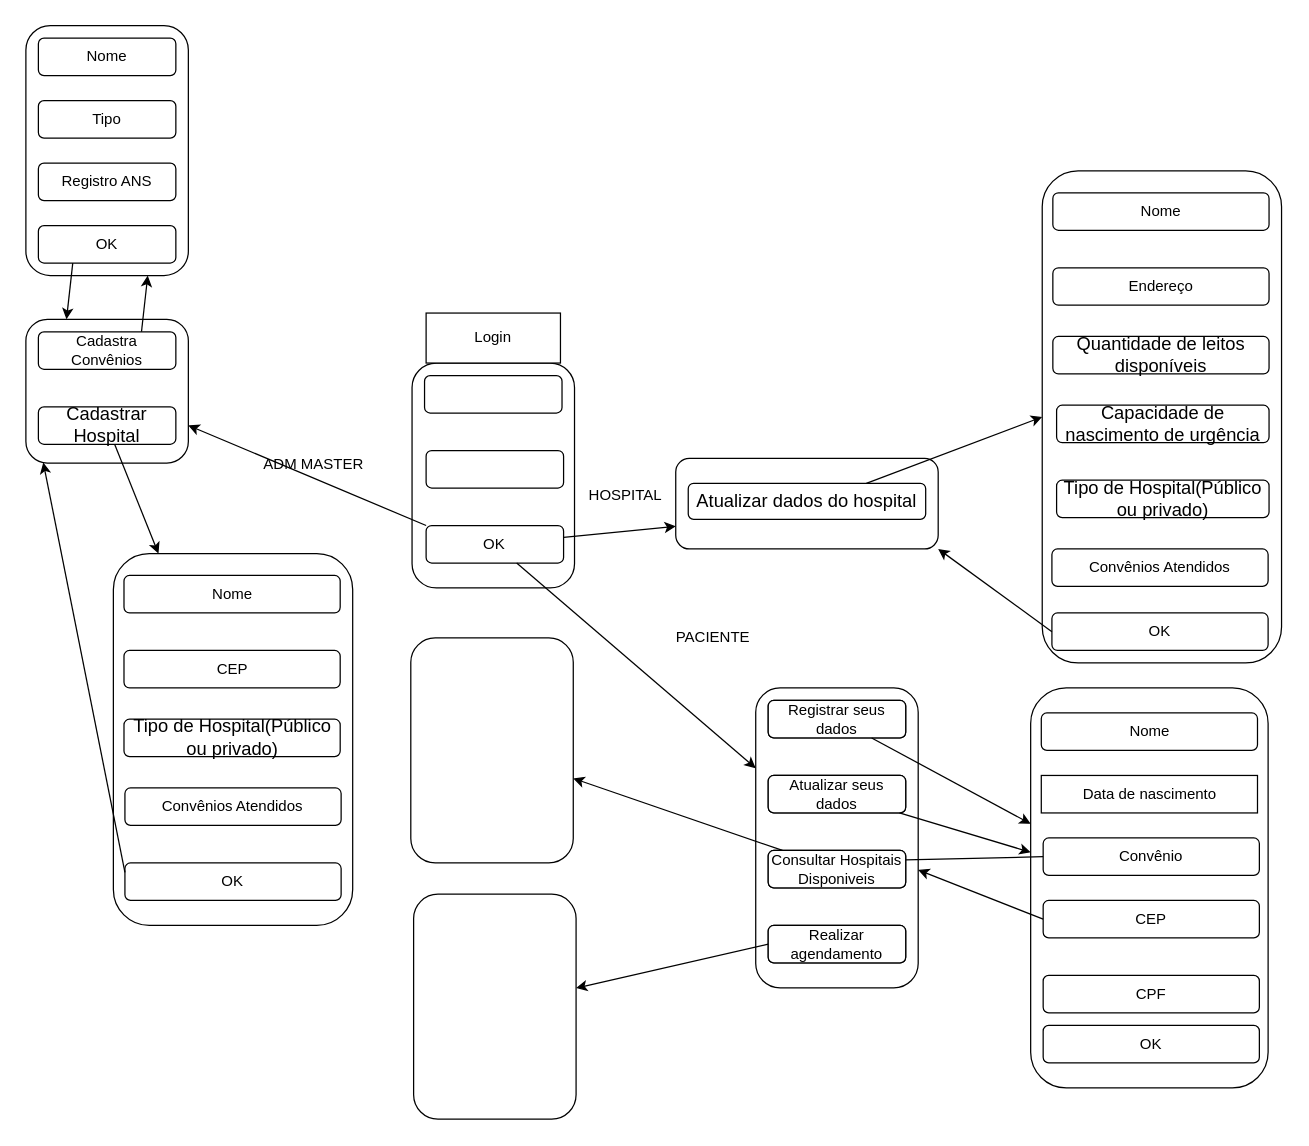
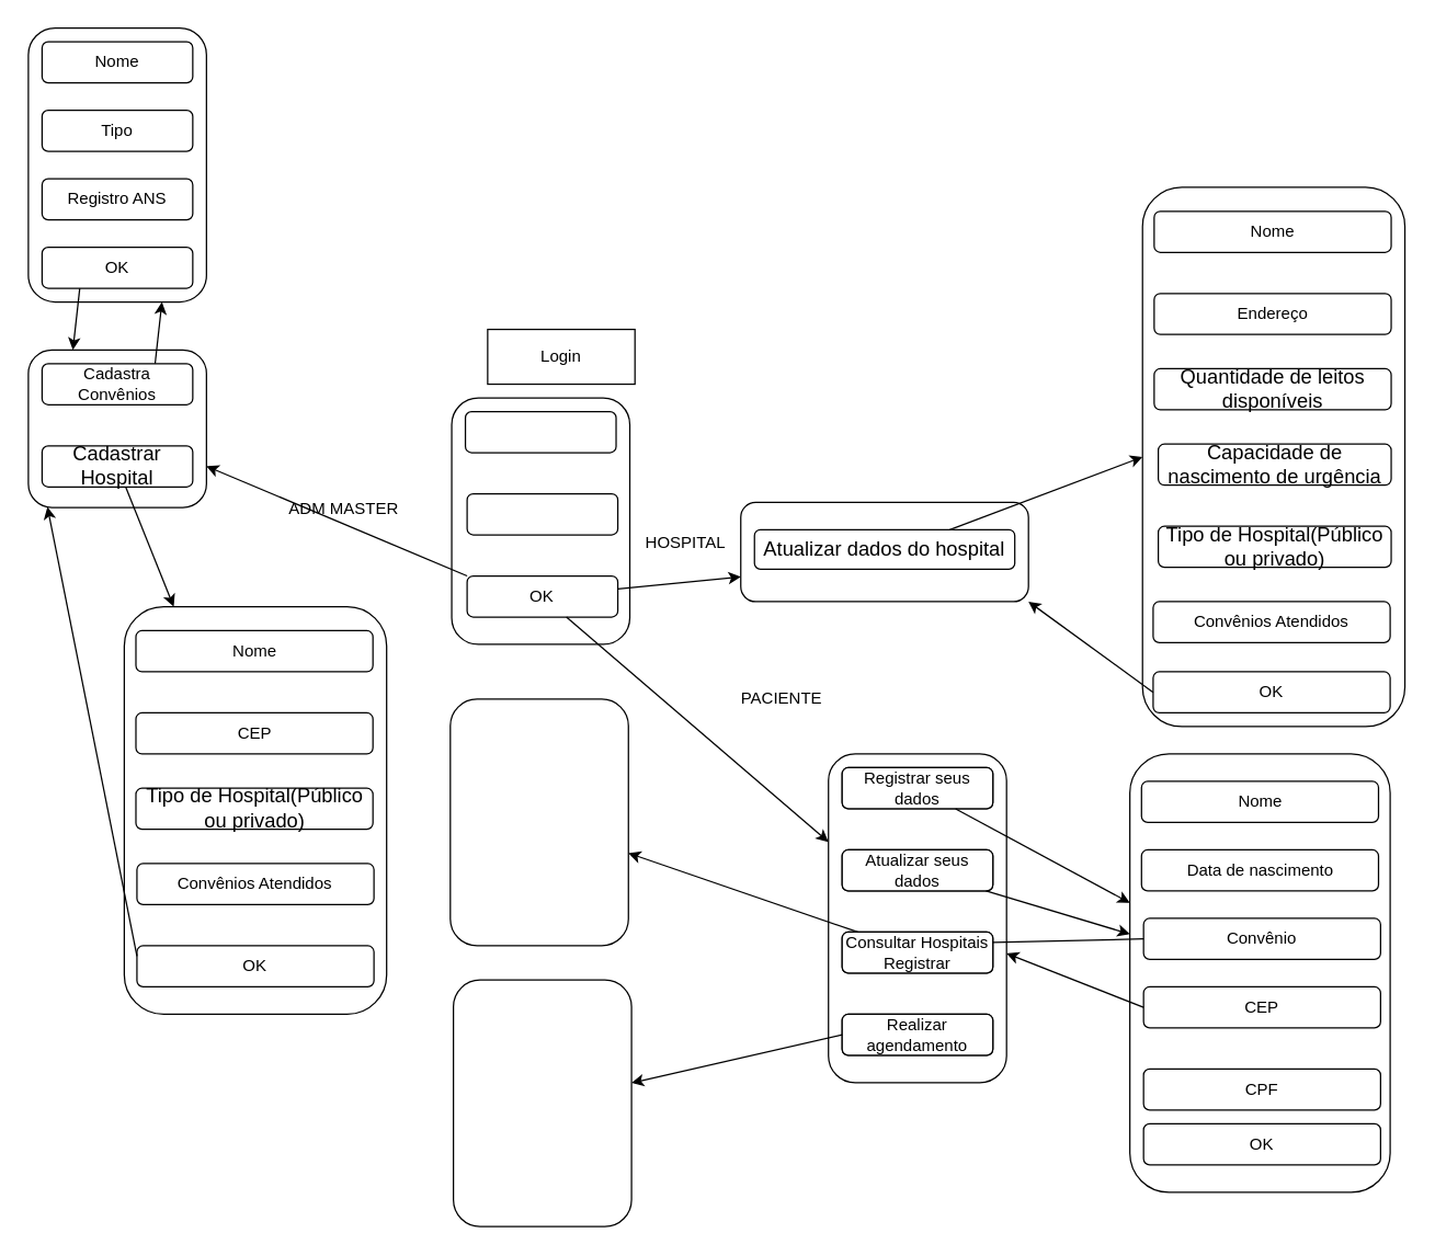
  <mxCell id="0" />
  <mxCell id="1" parent="0" />
  <mxCell id="2" value="" style="rounded=1;whiteSpace=wrap;html=1;" vertex="1" parent="1"><mxGeometry x="329" y="290" width="130" height="180" as="geometry" /></mxCell>
- <mxCell id="3" value="Login" style="rounded=0;whiteSpace=wrap;html=1;" vertex="1" parent="1"><mxGeometry x="340.25" y="250" width="107.5" height="40" as="geometry" /></mxCell>
+ <mxCell id="3" value="Login" style="rounded=0;whiteSpace=wrap;html=1;" vertex="1" parent="1"><mxGeometry x="355.25" y="240" width="107.5" height="40" as="geometry" /></mxCell>
  <mxCell id="4" value="" style="rounded=1;whiteSpace=wrap;html=1;" vertex="1" parent="1"><mxGeometry x="339" y="300" width="110" height="30" as="geometry" /></mxCell>
  <mxCell id="5" value="" style="rounded=1;whiteSpace=wrap;html=1;" vertex="1" parent="1"><mxGeometry x="340.25" y="360" width="110" height="30" as="geometry" /></mxCell>
  <mxCell id="6" value="OK" style="rounded=1;whiteSpace=wrap;html=1;" vertex="1" parent="1"><mxGeometry x="340.25" y="420" width="110" height="30" as="geometry" /></mxCell>
  <mxCell id="7" value="" style="endArrow=classic;html=1;" edge="1" parent="1" source="6" target="13"><mxGeometry width="50" height="50" relative="1" as="geometry"><mxPoint x="350" y="440" as="sourcePoint" /><mxPoint x="510" y="610" as="targetPoint" /></mxGeometry></mxCell>
  <mxCell id="8" value="" style="endArrow=classic;html=1;exitX=0;exitY=0;exitDx=0;exitDy=0;" edge="1" parent="1" source="6" target="15"><mxGeometry width="50" height="50" relative="1" as="geometry"><mxPoint x="410" y="450" as="sourcePoint" /><mxPoint x="560" y="540" as="targetPoint" /></mxGeometry></mxCell>
  <mxCell id="9" value="" style="endArrow=classic;html=1;entryX=0;entryY=0.75;entryDx=0;entryDy=0;" edge="1" parent="1" source="6" target="14"><mxGeometry width="50" height="50" relative="1" as="geometry"><mxPoint x="394.75" y="440" as="sourcePoint" /><mxPoint x="395" y="540" as="targetPoint" /></mxGeometry></mxCell>
  <mxCell id="10" value="ADM MASTER" style="text;html=1;align=center;verticalAlign=middle;resizable=0;points=[];autosize=1;strokeColor=none;fillColor=none;" vertex="1" parent="1"><mxGeometry x="200" y="361.25" width="100" height="20" as="geometry" /></mxCell>
  <mxCell id="11" value="HOSPITAL" style="text;html=1;strokeColor=none;fillColor=none;align=center;verticalAlign=middle;whiteSpace=wrap;rounded=0;" vertex="1" parent="1"><mxGeometry x="480" y="386.25" width="40" height="20" as="geometry" /></mxCell>
  <mxCell id="12" value="PACIENTE" style="text;html=1;strokeColor=none;fillColor=none;align=center;verticalAlign=middle;whiteSpace=wrap;rounded=0;" vertex="1" parent="1"><mxGeometry x="550" y="500" width="40" height="20" as="geometry" /></mxCell>
  <mxCell id="13" value="" style="rounded=1;whiteSpace=wrap;html=1;" vertex="1" parent="1"><mxGeometry x="604" y="550" width="130" height="240" as="geometry" /></mxCell>
  <mxCell id="14" value="" style="rounded=1;whiteSpace=wrap;html=1;" vertex="1" parent="1"><mxGeometry x="540" y="366.25" width="210" height="72.5" as="geometry" /></mxCell>
  <mxCell id="15" value="" style="rounded=1;whiteSpace=wrap;html=1;" vertex="1" parent="1"><mxGeometry x="20" y="255" width="130" height="115" as="geometry" /></mxCell>
  <mxCell id="16" value="Registrar seus dados" style="rounded=1;whiteSpace=wrap;html=1;" vertex="1" parent="1"><mxGeometry x="614" y="560" width="110" height="30" as="geometry" /></mxCell>
  <mxCell id="17" value="Atualizar seus dados" style="rounded=1;whiteSpace=wrap;html=1;" vertex="1" parent="1"><mxGeometry x="614" y="620" width="110" height="30" as="geometry" /></mxCell>
  <mxCell id="18" value="&lt;span&gt;Consultar Hospitais Disponivais&lt;/span&gt;" style="rounded=1;whiteSpace=wrap;html=1;" vertex="1" parent="1"><mxGeometry x="614" y="680" width="110" height="30" as="geometry" /></mxCell>
  <mxCell id="19" value="&lt;span style=&quot;font-family: &amp;#34;calibri&amp;#34; , sans-serif ; font-size: 14.667px&quot;&gt;Atualizar dados do hospital&lt;/span&gt;" style="rounded=1;whiteSpace=wrap;html=1;" vertex="1" parent="1"><mxGeometry x="550" y="386.25" width="190" height="28.75" as="geometry" /></mxCell>
  <mxCell id="20" value="Cadastra Convênios" style="rounded=1;whiteSpace=wrap;html=1;" vertex="1" parent="1"><mxGeometry x="30" y="265" width="110" height="30" as="geometry" /></mxCell>
  <mxCell id="21" value="&lt;span style=&quot;font-family: &amp;#34;calibri&amp;#34; , sans-serif ; font-size: 14.667px&quot;&gt;Cadastrar Hospital&lt;/span&gt;" style="rounded=1;whiteSpace=wrap;html=1;" vertex="1" parent="1"><mxGeometry x="30" y="325" width="110" height="30" as="geometry" /></mxCell>
  <mxCell id="22" value="&lt;br&gt;&lt;font face=&quot;calibri, sans-serif&quot;&gt;&lt;span style=&quot;font-size: 14.667px&quot;&gt;&lt;br&gt;&lt;/span&gt;&lt;/font&gt;" style="text;html=1;align=center;verticalAlign=middle;resizable=0;points=[];autosize=1;strokeColor=none;fillColor=none;" vertex="1" parent="1"><mxGeometry x="610" y="323.75" width="20" height="30" as="geometry" /></mxCell>
  <mxCell id="23" value="Realizar agendamento" style="rounded=1;whiteSpace=wrap;html=1;" vertex="1" parent="1"><mxGeometry x="614" y="740" width="110" height="30" as="geometry" /></mxCell>
  <mxCell id="24" value="" style="rounded=1;whiteSpace=wrap;html=1;" vertex="1" parent="1"><mxGeometry x="90" y="442.5" width="191.5" height="297.5" as="geometry" /></mxCell>
  <mxCell id="25" value="Nome" style="rounded=1;whiteSpace=wrap;html=1;" vertex="1" parent="1"><mxGeometry x="98.5" y="460" width="173" height="30" as="geometry" /></mxCell>
  <mxCell id="26" value="CEP" style="rounded=1;whiteSpace=wrap;html=1;" vertex="1" parent="1"><mxGeometry x="98.5" y="520" width="173" height="30" as="geometry" /></mxCell>
  <mxCell id="27" value="&lt;span style=&quot;font-family: &amp;#34;calibri&amp;#34; , sans-serif ; font-size: 14.667px&quot;&gt;Tipo de Hospital(Público ou privado)&lt;/span&gt;" style="rounded=1;whiteSpace=wrap;html=1;" vertex="1" parent="1"><mxGeometry x="98.5" y="575" width="173" height="30" as="geometry" /></mxCell>
  <mxCell id="28" value="Registrar seus dados" style="rounded=1;whiteSpace=wrap;html=1;" vertex="1" parent="1"><mxGeometry x="614" y="560" width="110" height="30" as="geometry" /></mxCell>
  <mxCell id="29" value="Atualizar seus dados" style="rounded=1;whiteSpace=wrap;html=1;" vertex="1" parent="1"><mxGeometry x="614" y="620" width="110" height="30" as="geometry" /></mxCell>
- <mxCell id="30" value="&lt;span&gt;Consultar Hospitais Disponiveis&lt;/span&gt;" style="rounded=1;whiteSpace=wrap;html=1;" vertex="1" parent="1"><mxGeometry x="614" y="680" width="110" height="30" as="geometry" /></mxCell>
+ <mxCell id="30" value="&lt;span&gt;Consultar Hospitais Registrar&lt;/span&gt;" style="rounded=1;whiteSpace=wrap;html=1;" vertex="1" parent="1"><mxGeometry x="614" y="680" width="110" height="30" as="geometry" /></mxCell>
  <mxCell id="31" value="Realizar agendamento" style="rounded=1;whiteSpace=wrap;html=1;" vertex="1" parent="1"><mxGeometry x="614" y="740" width="110" height="30" as="geometry" /></mxCell>
  <mxCell id="32" value="" style="rounded=1;whiteSpace=wrap;html=1;" vertex="1" parent="1"><mxGeometry x="824" y="550" width="190" height="320" as="geometry" /></mxCell>
  <mxCell id="33" value="OK" style="rounded=1;whiteSpace=wrap;html=1;" vertex="1" parent="1"><mxGeometry x="99.25" y="690" width="173" height="30" as="geometry" /></mxCell>
  <mxCell id="34" value="" style="endArrow=classic;html=1;" edge="1" parent="1" source="28" target="32"><mxGeometry width="50" height="50" relative="1" as="geometry"><mxPoint x="484" y="520" as="sourcePoint" /><mxPoint x="534" y="470" as="targetPoint" /></mxGeometry></mxCell>
  <mxCell id="35" value="" style="endArrow=classic;html=1;" edge="1" parent="1" source="29" target="32"><mxGeometry width="50" height="50" relative="1" as="geometry"><mxPoint x="484" y="520" as="sourcePoint" /><mxPoint x="534" y="470" as="targetPoint" /></mxGeometry></mxCell>
  <mxCell id="36" value="Nome" style="rounded=1;whiteSpace=wrap;html=1;" vertex="1" parent="1"><mxGeometry x="832.5" y="570" width="173" height="30" as="geometry" /></mxCell>
- <mxCell id="37" value="Data de nascimento" style="whiteSpace=wrap;html=1;rounded=0;" vertex="1" parent="1"><mxGeometry x="832.5" y="620" width="173" height="30" as="geometry" /></mxCell>
+ <mxCell id="37" value="Data de nascimento" style="rounded=1;whiteSpace=wrap;html=1;" vertex="1" parent="1"><mxGeometry x="832.5" y="620" width="173" height="30" as="geometry" /></mxCell>
  <mxCell id="38" value="Convênio" style="rounded=1;whiteSpace=wrap;html=1;" vertex="1" parent="1"><mxGeometry x="834" y="670" width="173" height="30" as="geometry" /></mxCell>
  <mxCell id="39" value="CEP" style="rounded=1;whiteSpace=wrap;html=1;" vertex="1" parent="1"><mxGeometry x="834" y="720" width="173" height="30" as="geometry" /></mxCell>
  <mxCell id="40" value="" style="endArrow=classic;html=1;exitX=0;exitY=0.5;exitDx=0;exitDy=0;" edge="1" parent="1" source="39" target="13"><mxGeometry width="50" height="50" relative="1" as="geometry"><mxPoint x="484" y="520" as="sourcePoint" /><mxPoint x="534" y="470" as="targetPoint" /></mxGeometry></mxCell>
  <mxCell id="41" value="" style="rounded=1;whiteSpace=wrap;html=1;" vertex="1" parent="1"><mxGeometry x="328" y="510" width="130" height="180" as="geometry" /></mxCell>
  <mxCell id="42" value="" style="endArrow=classic;html=1;" edge="1" parent="1" source="30" target="41"><mxGeometry width="50" height="50" relative="1" as="geometry"><mxPoint x="484" y="520" as="sourcePoint" /><mxPoint x="534" y="470" as="targetPoint" /></mxGeometry></mxCell>
  <mxCell id="43" value="" style="rounded=1;whiteSpace=wrap;html=1;" vertex="1" parent="1"><mxGeometry x="330.25" y="715" width="130" height="180" as="geometry" /></mxCell>
  <mxCell id="44" value="" style="endArrow=classic;html=1;exitX=0;exitY=0.5;exitDx=0;exitDy=0;" edge="1" parent="1" source="31" target="43"><mxGeometry width="50" height="50" relative="1" as="geometry"><mxPoint x="484" y="820" as="sourcePoint" /><mxPoint x="534" y="770" as="targetPoint" /></mxGeometry></mxCell>
  <mxCell id="45" value="" style="rounded=1;whiteSpace=wrap;html=1;" vertex="1" parent="1"><mxGeometry x="833.25" y="136.25" width="191.5" height="393.75" as="geometry" /></mxCell>
  <mxCell id="46" value="Nome" style="rounded=1;whiteSpace=wrap;html=1;" vertex="1" parent="1"><mxGeometry x="841.75" y="153.75" width="173" height="30" as="geometry" /></mxCell>
  <mxCell id="47" value="Endereço" style="rounded=1;whiteSpace=wrap;html=1;" vertex="1" parent="1"><mxGeometry x="841.75" y="213.75" width="173" height="30" as="geometry" /></mxCell>
  <mxCell id="48" value="&lt;span style=&quot;font-family: &amp;#34;calibri&amp;#34; , sans-serif ; font-size: 14.667px&quot;&gt;Quantidade de leitos disponíveis&lt;/span&gt;" style="rounded=1;whiteSpace=wrap;html=1;" vertex="1" parent="1"><mxGeometry x="841.75" y="268.75" width="173" height="30" as="geometry" /></mxCell>
  <mxCell id="49" value="&lt;span style=&quot;font-family: &amp;#34;calibri&amp;#34; , sans-serif ; font-size: 14.667px&quot;&gt;Capacidade de nascimento de urgência&lt;/span&gt;" style="rounded=1;whiteSpace=wrap;html=1;" vertex="1" parent="1"><mxGeometry x="844.75" y="323.75" width="170" height="30" as="geometry" /></mxCell>
  <mxCell id="50" value="&lt;span style=&quot;font-family: &amp;#34;calibri&amp;#34; , sans-serif ; font-size: 14.667px&quot;&gt;Tipo de Hospital(Público ou privado)&lt;/span&gt;" style="rounded=1;whiteSpace=wrap;html=1;" vertex="1" parent="1"><mxGeometry x="844.75" y="383.75" width="170" height="30" as="geometry" /></mxCell>
  <mxCell id="51" value="OK" style="rounded=1;whiteSpace=wrap;html=1;" vertex="1" parent="1"><mxGeometry x="841" y="490" width="173" height="30" as="geometry" /></mxCell>
  <mxCell id="52" value="" style="endArrow=classic;html=1;" edge="1" parent="1" source="21" target="24"><mxGeometry width="50" height="50" relative="1" as="geometry"><mxPoint x="210" y="340" as="sourcePoint" /><mxPoint x="260" y="290" as="targetPoint" /></mxGeometry></mxCell>
  <mxCell id="53" value="" style="endArrow=classic;html=1;exitX=0;exitY=0.25;exitDx=0;exitDy=0;entryX=0.107;entryY=0.996;entryDx=0;entryDy=0;entryPerimeter=0;" edge="1" parent="1" source="33" target="15"><mxGeometry width="50" height="50" relative="1" as="geometry"><mxPoint x="210" y="340" as="sourcePoint" /><mxPoint x="260" y="290" as="targetPoint" /></mxGeometry></mxCell>
  <mxCell id="54" value="" style="endArrow=classic;html=1;entryX=0;entryY=0.5;entryDx=0;entryDy=0;exitX=0.75;exitY=0;exitDx=0;exitDy=0;" edge="1" parent="1" source="19" target="45"><mxGeometry width="50" height="50" relative="1" as="geometry"><mxPoint x="210" y="480" as="sourcePoint" /><mxPoint x="260" y="430" as="targetPoint" /></mxGeometry></mxCell>
  <mxCell id="55" value="" style="endArrow=classic;html=1;exitX=0;exitY=0.5;exitDx=0;exitDy=0;entryX=1;entryY=1;entryDx=0;entryDy=0;" edge="1" parent="1" source="51" target="14"><mxGeometry width="50" height="50" relative="1" as="geometry"><mxPoint x="210" y="480" as="sourcePoint" /><mxPoint x="260" y="430" as="targetPoint" /></mxGeometry></mxCell>
  <mxCell id="56" value="" style="rounded=1;whiteSpace=wrap;html=1;" vertex="1" parent="1"><mxGeometry x="20" y="20" width="130" height="200" as="geometry" /></mxCell>
  <mxCell id="57" value="Registro ANS" style="rounded=1;whiteSpace=wrap;html=1;" vertex="1" parent="1"><mxGeometry x="30" y="130" width="110" height="30" as="geometry" /></mxCell>
  <mxCell id="58" value="OK" style="rounded=1;whiteSpace=wrap;html=1;" vertex="1" parent="1"><mxGeometry x="30" y="180" width="110" height="30" as="geometry" /></mxCell>
  <mxCell id="59" value="" style="endArrow=classic;html=1;exitX=0.75;exitY=0;exitDx=0;exitDy=0;entryX=0.75;entryY=1;entryDx=0;entryDy=0;" edge="1" parent="1" source="20" target="56"><mxGeometry width="50" height="50" relative="1" as="geometry"><mxPoint x="250" y="500" as="sourcePoint" /><mxPoint x="300" y="450" as="targetPoint" /></mxGeometry></mxCell>
  <mxCell id="60" value="Tipo" style="rounded=1;whiteSpace=wrap;html=1;" vertex="1" parent="1"><mxGeometry x="30" y="80" width="110" height="30" as="geometry" /></mxCell>
  <mxCell id="61" value="" style="endArrow=classic;html=1;exitX=0.25;exitY=1;exitDx=0;exitDy=0;entryX=0.25;entryY=0;entryDx=0;entryDy=0;" edge="1" parent="1" source="58" target="15"><mxGeometry width="50" height="50" relative="1" as="geometry"><mxPoint x="250" y="500" as="sourcePoint" /><mxPoint x="300" y="450" as="targetPoint" /></mxGeometry></mxCell>
  <mxCell id="62" value="Nome" style="rounded=1;whiteSpace=wrap;html=1;" vertex="1" parent="1"><mxGeometry x="30" y="30" width="110" height="30" as="geometry" /></mxCell>
  <mxCell id="63" value="CPF" style="rounded=1;whiteSpace=wrap;html=1;" vertex="1" parent="1"><mxGeometry x="834" y="780" width="173" height="30" as="geometry" /></mxCell>
  <mxCell id="64" value="" style="endArrow=none;html=1;exitX=0;exitY=0.5;exitDx=0;exitDy=0;entryX=1;entryY=0.25;entryDx=0;entryDy=0;" edge="1" parent="1" source="38" target="30"><mxGeometry width="50" height="50" relative="1" as="geometry"><mxPoint x="250" y="510" as="sourcePoint" /><mxPoint x="300" y="460" as="targetPoint" /></mxGeometry></mxCell>
  <mxCell id="65" value="Convênios Atendidos" style="rounded=1;whiteSpace=wrap;html=1;" vertex="1" parent="1"><mxGeometry x="99.25" y="630" width="173" height="30" as="geometry" /></mxCell>
  <mxCell id="66" value="Convênios Atendidos" style="rounded=1;whiteSpace=wrap;html=1;" vertex="1" parent="1"><mxGeometry x="841" y="438.75" width="173" height="30" as="geometry" /></mxCell>
  <mxCell id="67" value="OK" style="rounded=1;whiteSpace=wrap;html=1;" vertex="1" parent="1"><mxGeometry x="834" y="820" width="173" height="30" as="geometry" /></mxCell>
